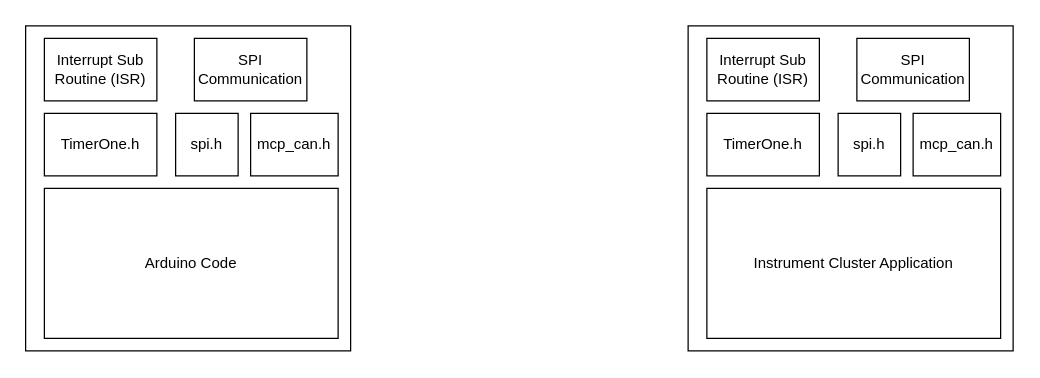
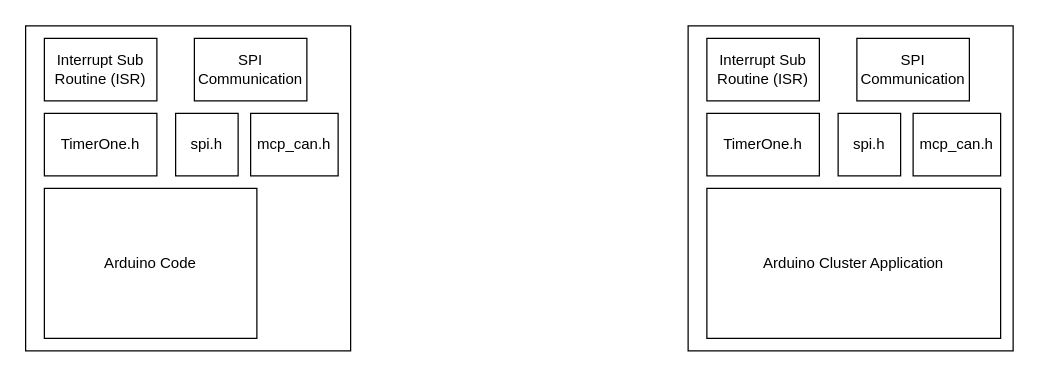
  <mxCell id="0" />
  <mxCell id="1" parent="0" />
  <mxCell id="2" value="" style="group" parent="1" vertex="1" connectable="0"><mxGeometry x="20" y="20" width="260" height="260" as="geometry" /></mxCell>
  <mxCell id="3" value="" style="whiteSpace=wrap;html=1;aspect=fixed;fillColor=none;" parent="2" vertex="1"><mxGeometry width="260" height="260" as="geometry" /></mxCell>
  <mxCell id="4" value="Interrupt Sub Routine (ISR)" style="rounded=0;whiteSpace=wrap;html=1;" parent="2" vertex="1"><mxGeometry x="15" y="10" width="90" height="50" as="geometry" /></mxCell>
- <mxCell id="5" value="Arduino Code" style="rounded=0;whiteSpace=wrap;html=1;" parent="2" vertex="1"><mxGeometry x="15" y="130" width="235" height="120" as="geometry" /></mxCell>
+ <mxCell id="5" value="Arduino Code" style="rounded=0;whiteSpace=wrap;html=1;" parent="2" vertex="1"><mxGeometry x="15" y="130" width="170" height="120" as="geometry" /></mxCell>
  <mxCell id="6" value="SPI Communication" style="rounded=0;whiteSpace=wrap;html=1;" parent="2" vertex="1"><mxGeometry x="135" y="10" width="90" height="50" as="geometry" /></mxCell>
  <mxCell id="7" value="TimerOne.h" style="rounded=0;whiteSpace=wrap;html=1;" parent="2" vertex="1"><mxGeometry x="15" y="70" width="90" height="50" as="geometry" /></mxCell>
  <mxCell id="8" value="mcp_can.h" style="rounded=0;whiteSpace=wrap;html=1;" parent="2" vertex="1"><mxGeometry x="180" y="70" width="70" height="50" as="geometry" /></mxCell>
  <mxCell id="9" value="spi.h" style="rounded=0;whiteSpace=wrap;html=1;" parent="2" vertex="1"><mxGeometry x="120" y="70" width="50" height="50" as="geometry" /></mxCell>
  <mxCell id="10" value="" style="group" vertex="1" connectable="0" parent="1"><mxGeometry x="550" y="20" width="260" height="260" as="geometry" /></mxCell>
  <mxCell id="11" value="" style="whiteSpace=wrap;html=1;aspect=fixed;fillColor=none;" vertex="1" parent="10"><mxGeometry width="260" height="260" as="geometry" /></mxCell>
  <mxCell id="12" value="Interrupt Sub Routine (ISR)" style="rounded=0;whiteSpace=wrap;html=1;" vertex="1" parent="10"><mxGeometry x="15" y="10" width="90" height="50" as="geometry" /></mxCell>
- <mxCell id="13" value="Instrument Cluster Application" style="rounded=0;whiteSpace=wrap;html=1;" vertex="1" parent="10"><mxGeometry x="15" y="130" width="235" height="120" as="geometry" /></mxCell>
+ <mxCell id="13" value="Arduino Cluster Application" style="rounded=0;whiteSpace=wrap;html=1;" vertex="1" parent="10"><mxGeometry x="15" y="130" width="235" height="120" as="geometry" /></mxCell>
  <mxCell id="14" value="SPI Communication" style="rounded=0;whiteSpace=wrap;html=1;" vertex="1" parent="10"><mxGeometry x="135" y="10" width="90" height="50" as="geometry" /></mxCell>
  <mxCell id="15" value="TimerOne.h" style="rounded=0;whiteSpace=wrap;html=1;" vertex="1" parent="10"><mxGeometry x="15" y="70" width="90" height="50" as="geometry" /></mxCell>
  <mxCell id="16" value="mcp_can.h" style="rounded=0;whiteSpace=wrap;html=1;" vertex="1" parent="10"><mxGeometry x="180" y="70" width="70" height="50" as="geometry" /></mxCell>
  <mxCell id="17" value="spi.h" style="rounded=0;whiteSpace=wrap;html=1;" vertex="1" parent="10"><mxGeometry x="120" y="70" width="50" height="50" as="geometry" /></mxCell>
